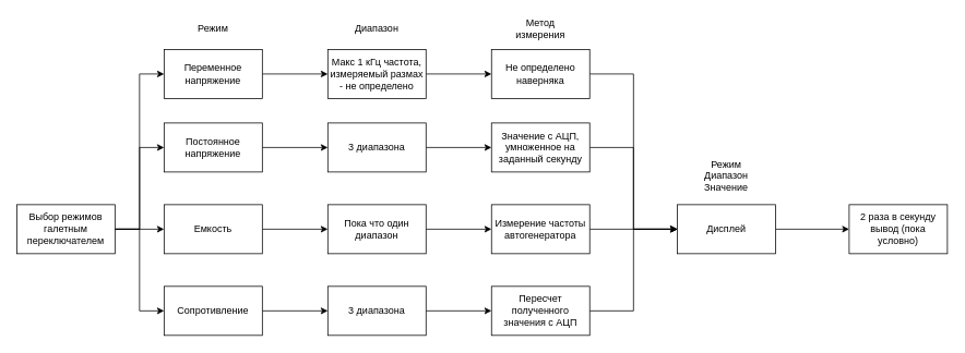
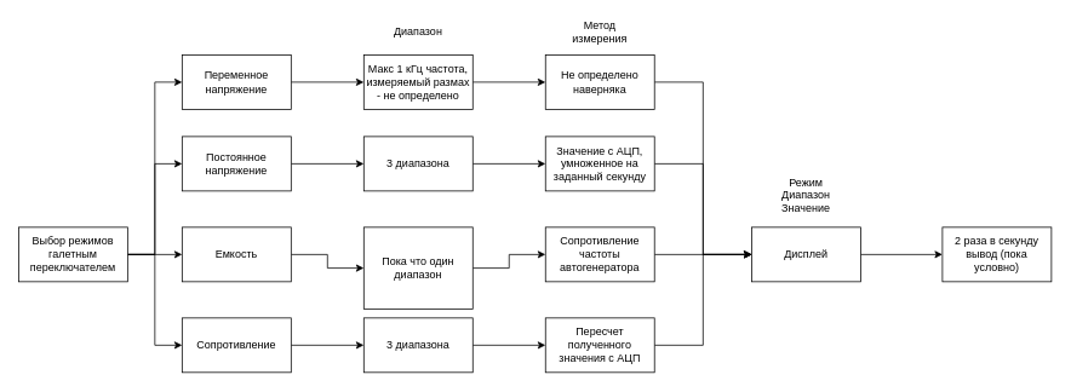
  <mxCell id="0" />
  <mxCell id="1" parent="0" />
  <mxCell id="2" style="edgeStyle=orthogonalEdgeStyle;rounded=0;orthogonalLoop=1;jettySize=auto;html=1;" parent="1" source="3" target="18" edge="1"><mxGeometry relative="1" as="geometry" /></mxCell>
  <mxCell id="3" value="Постоянное напряжение" style="rounded=0;whiteSpace=wrap;html=1;" parent="1" vertex="1"><mxGeometry x="200" y="150" width="120" height="60" as="geometry" /></mxCell>
  <mxCell id="4" style="edgeStyle=orthogonalEdgeStyle;rounded=0;orthogonalLoop=1;jettySize=auto;html=1;" parent="1" source="5" target="14" edge="1"><mxGeometry relative="1" as="geometry" /></mxCell>
  <mxCell id="5" value="Емкость" style="rounded=0;whiteSpace=wrap;html=1;" parent="1" vertex="1"><mxGeometry x="200" y="250" width="120" height="60" as="geometry" /></mxCell>
  <mxCell id="6" style="edgeStyle=orthogonalEdgeStyle;rounded=0;orthogonalLoop=1;jettySize=auto;html=1;" edge="1" parent="1" source="7" target="26"><mxGeometry relative="1" as="geometry" /></mxCell>
  <mxCell id="7" value="Сопротивление" style="rounded=0;whiteSpace=wrap;html=1;" parent="1" vertex="1"><mxGeometry x="200" y="350" width="120" height="60" as="geometry" /></mxCell>
  <mxCell id="8" style="edgeStyle=orthogonalEdgeStyle;rounded=0;orthogonalLoop=1;jettySize=auto;html=1;entryX=0;entryY=0.5;entryDx=0;entryDy=0;" parent="1" source="12" target="3" edge="1"><mxGeometry relative="1" as="geometry" /></mxCell>
  <mxCell id="9" style="edgeStyle=orthogonalEdgeStyle;rounded=0;orthogonalLoop=1;jettySize=auto;html=1;" parent="1" source="12" target="5" edge="1"><mxGeometry relative="1" as="geometry" /></mxCell>
  <mxCell id="10" style="edgeStyle=orthogonalEdgeStyle;rounded=0;orthogonalLoop=1;jettySize=auto;html=1;entryX=0;entryY=0.5;entryDx=0;entryDy=0;" parent="1" source="12" target="7" edge="1"><mxGeometry relative="1" as="geometry" /></mxCell>
  <mxCell id="11" style="edgeStyle=orthogonalEdgeStyle;rounded=0;orthogonalLoop=1;jettySize=auto;html=1;entryX=0;entryY=0.5;entryDx=0;entryDy=0;" edge="1" parent="1" source="12" target="24"><mxGeometry relative="1" as="geometry" /></mxCell>
  <mxCell id="12" value="Выбор режимов галетным переключателем" style="rounded=0;whiteSpace=wrap;html=1;" parent="1" vertex="1"><mxGeometry x="20" y="250" width="120" height="60" as="geometry" /></mxCell>
  <mxCell id="13" style="edgeStyle=orthogonalEdgeStyle;rounded=0;orthogonalLoop=1;jettySize=auto;html=1;" edge="1" parent="1" source="14" target="34"><mxGeometry relative="1" as="geometry" /></mxCell>
- <mxCell id="14" value="Пока что один диапазон" style="rounded=0;whiteSpace=wrap;html=1;" parent="1" vertex="1"><mxGeometry x="400" y="250" width="120" height="60" as="geometry" /></mxCell>
+ <mxCell id="14" value="Пока что один диапазон" style="rounded=0;whiteSpace=wrap;html=1;" parent="1" vertex="1"><mxGeometry x="400" y="250" width="120" height="90" as="geometry" /></mxCell>
  <mxCell id="15" style="edgeStyle=orthogonalEdgeStyle;rounded=0;orthogonalLoop=1;jettySize=auto;html=1;" edge="1" parent="1" source="16" target="30"><mxGeometry relative="1" as="geometry" /></mxCell>
  <mxCell id="16" value="Макс 1 кГц частота, измеряемый размах - не определено" style="rounded=0;whiteSpace=wrap;html=1;" parent="1" vertex="1"><mxGeometry x="400" y="60" width="120" height="60" as="geometry" /></mxCell>
  <mxCell id="17" style="edgeStyle=orthogonalEdgeStyle;rounded=0;orthogonalLoop=1;jettySize=auto;html=1;" edge="1" parent="1" source="18" target="32"><mxGeometry relative="1" as="geometry" /></mxCell>
  <mxCell id="18" value="3 диапазона" style="rounded=0;whiteSpace=wrap;html=1;" parent="1" vertex="1"><mxGeometry x="400" y="150" width="120" height="60" as="geometry" /></mxCell>
  <mxCell id="19" style="edgeStyle=orthogonalEdgeStyle;rounded=0;orthogonalLoop=1;jettySize=auto;html=1;" parent="1" source="20" target="22" edge="1"><mxGeometry relative="1" as="geometry" /></mxCell>
  <mxCell id="20" value="Дисплей" style="rounded=0;whiteSpace=wrap;html=1;" parent="1" vertex="1"><mxGeometry x="827" y="250" width="120" height="60" as="geometry" /></mxCell>
  <mxCell id="21" value="Режим&lt;br&gt;Диапазон&lt;br&gt;Значение" style="text;html=1;strokeColor=none;fillColor=none;align=center;verticalAlign=middle;whiteSpace=wrap;rounded=0;" parent="1" vertex="1"><mxGeometry x="857" y="200" width="60" height="30" as="geometry" /></mxCell>
  <mxCell id="22" value="2 раза в секунду вывод (пока условно)" style="rounded=0;whiteSpace=wrap;html=1;" parent="1" vertex="1"><mxGeometry x="1037" y="250" width="120" height="60" as="geometry" /></mxCell>
  <mxCell id="23" style="edgeStyle=orthogonalEdgeStyle;rounded=0;orthogonalLoop=1;jettySize=auto;html=1;" edge="1" parent="1" source="24" target="16"><mxGeometry relative="1" as="geometry" /></mxCell>
  <mxCell id="24" value="Переменное напряжение" style="rounded=0;whiteSpace=wrap;html=1;" vertex="1" parent="1"><mxGeometry x="200" y="60" width="120" height="60" as="geometry" /></mxCell>
  <mxCell id="25" style="edgeStyle=orthogonalEdgeStyle;rounded=0;orthogonalLoop=1;jettySize=auto;html=1;" edge="1" parent="1" source="26" target="36"><mxGeometry relative="1" as="geometry" /></mxCell>
  <mxCell id="26" value="3 диапазона" style="rounded=0;whiteSpace=wrap;html=1;" vertex="1" parent="1"><mxGeometry x="400" y="350" width="120" height="60" as="geometry" /></mxCell>
- <mxCell id="27" value="Режим" style="text;html=1;strokeColor=none;fillColor=none;align=center;verticalAlign=middle;whiteSpace=wrap;rounded=0;" vertex="1" parent="1"><mxGeometry x="230" y="20" width="60" height="30" as="geometry" /></mxCell>
  <mxCell id="28" value="Диапазон" style="text;html=1;strokeColor=none;fillColor=none;align=center;verticalAlign=middle;whiteSpace=wrap;rounded=0;" vertex="1" parent="1"><mxGeometry x="430" y="20" width="60" height="30" as="geometry" /></mxCell>
  <mxCell id="29" style="edgeStyle=orthogonalEdgeStyle;rounded=0;orthogonalLoop=1;jettySize=auto;html=1;entryX=0;entryY=0.5;entryDx=0;entryDy=0;" edge="1" parent="1" source="30" target="20"><mxGeometry relative="1" as="geometry" /></mxCell>
  <mxCell id="30" value="Не определено наверняка" style="rounded=0;whiteSpace=wrap;html=1;" vertex="1" parent="1"><mxGeometry x="600" y="60" width="120" height="60" as="geometry" /></mxCell>
  <mxCell id="31" style="edgeStyle=orthogonalEdgeStyle;rounded=0;orthogonalLoop=1;jettySize=auto;html=1;entryX=0;entryY=0.5;entryDx=0;entryDy=0;" edge="1" parent="1" source="32" target="20"><mxGeometry relative="1" as="geometry" /></mxCell>
  <mxCell id="32" value="Значение с АЦП, умноженное на заданный секунду" style="rounded=0;whiteSpace=wrap;html=1;" vertex="1" parent="1"><mxGeometry x="600" y="150" width="120" height="60" as="geometry" /></mxCell>
  <mxCell id="33" style="edgeStyle=orthogonalEdgeStyle;rounded=0;orthogonalLoop=1;jettySize=auto;html=1;entryX=0;entryY=0.5;entryDx=0;entryDy=0;" edge="1" parent="1" source="34" target="20"><mxGeometry relative="1" as="geometry" /></mxCell>
- <mxCell id="34" value="Измерение частоты автогенератора" style="rounded=0;whiteSpace=wrap;html=1;" vertex="1" parent="1"><mxGeometry x="600" y="250" width="120" height="60" as="geometry" /></mxCell>
+ <mxCell id="34" value="Сопротивление частоты автогенератора" style="rounded=0;whiteSpace=wrap;html=1;" vertex="1" parent="1"><mxGeometry x="600" y="250" width="120" height="60" as="geometry" /></mxCell>
  <mxCell id="35" style="edgeStyle=orthogonalEdgeStyle;rounded=0;orthogonalLoop=1;jettySize=auto;html=1;entryX=0;entryY=0.5;entryDx=0;entryDy=0;" edge="1" parent="1" source="36" target="20"><mxGeometry relative="1" as="geometry" /></mxCell>
  <mxCell id="36" value="Пересчет полученного значения с АЦП" style="rounded=0;whiteSpace=wrap;html=1;" vertex="1" parent="1"><mxGeometry x="600" y="350" width="120" height="60" as="geometry" /></mxCell>
  <mxCell id="37" value="Метод измерения" style="text;html=1;strokeColor=none;fillColor=none;align=center;verticalAlign=middle;whiteSpace=wrap;rounded=0;" vertex="1" parent="1"><mxGeometry x="630" y="20" width="60" height="30" as="geometry" /></mxCell>
